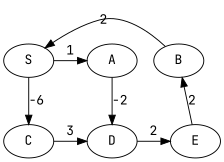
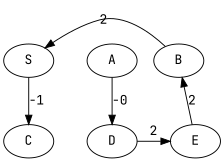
  digraph {
    fontname="JetBrains Mono"
    node [fontname="JetBrains Mono"]
    edge [fontname="JetBrains Mono"]
    S
    A
    B
    C
    D
    E
    subgraph sub_1 {
      rank=same
      S
      A
      B
    }
    subgraph sub_2 {
      rank=same
      C
      D
      E
    }
-   S -> A [label=1]
-   S -> C [label=-6]
-   A -> D [label=-2]
+   S -> C [label=-1]
+   A -> D [label=-0]
    B -> S [constraint=false label=2]
-   C -> D [label=3]
    D -> E [label=2]
    E -> B [constraint=false label=2]
  }
